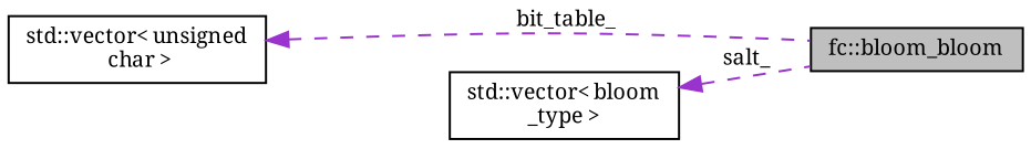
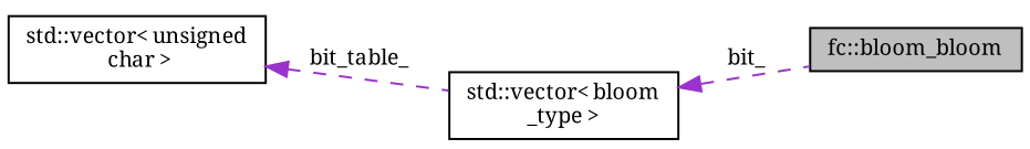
  digraph {
    fontname="Noto Serif"
    rankdir=LR
    node [color=black fillcolor=white fontname="Noto Serif" fontsize=10 shape=record style=filled]
    edge [color=darkorchid3 dir=back fontname="Noto Serif" fontsize=10 labelfontname=Helvetica labelfontsize=10 style=dashed]
    n1 [fillcolor=grey75 fontcolor=black height=0.2 label="fc::bloom_bloom" width=0.4]
    n2 [height=0.2 label="std::vector\< bloom\l_type \>" width=0.4]
    n3 [height=0.2 label="std::vector\< unsigned\l char \>" width=0.4]
-   n2 -> n1 [label=" salt_"]
-   n3 -> n1 [label=" bit_table_"]
+   n2 -> n1 [label=" bit_"]
+   n3 -> n2 [label=" bit_table_"]
  }
